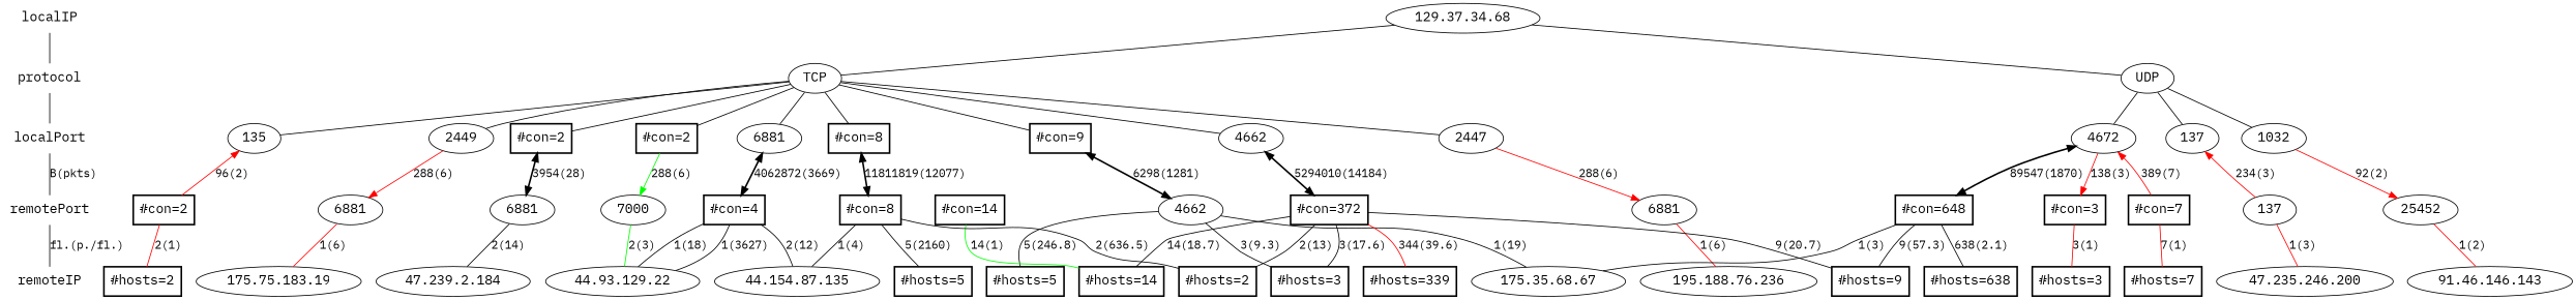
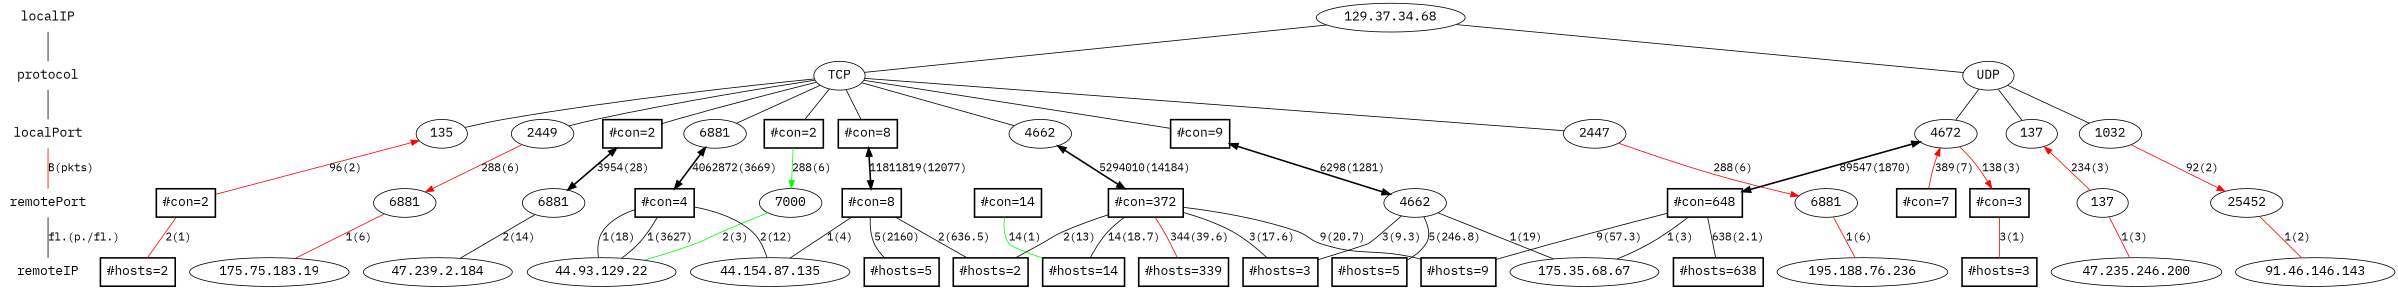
  graph {
    fontname="IBM Plex Mono"
    rankdir=TB
    node [fontname="IBM Plex Mono" fontsize=16 shape=ellipse]
    edge [fontname="IBM Plex Mono"]
    localIP [shape=plaintext]
    n2 [label="129.37.34.68"]
    protocol [shape=plaintext]
    n4 [label=TCP]
    n5 [label=UDP]
    localPort [shape=plaintext]
    n7 [label=2447]
    n8 [label=135]
    n9 [label=4672]
    n10 [label=137]
    n11 [label=6881]
    n12 [label=1032]
    n13 [label=2449]
    n14 [label=4662]
    n15 [label="#con=2" shape=box style=bold]
    n16 [label="#con=8" shape=box style=bold]
    n17 [label="#con=9" shape=box style=bold]
    n18 [label="#con=2" shape=box style=bold]
    remotePort [shape=plaintext]
    n20 [label=25452]
    n21 [label=6881]
    n22 [label=137]
    n23 [label=6881]
    n24 [label=6881]
    n25 [label=7000]
    n26 [label=4662]
    n27 [label="#con=7" shape=box style=bold]
    n28 [label="#con=372" shape=box style=bold]
    n29 [label="#con=2" shape=box style=bold]
    n30 [label="#con=3" shape=box style=bold]
    n31 [label="#con=648" shape=box style=bold]
    n32 [label="#con=14" shape=box style=bold]
    n33 [label="#con=4" shape=box style=bold]
    n34 [label="#con=8" shape=box style=bold]
    remoteIP [shape=plaintext]
    n36 [label="44.93.129.22"]
    n37 [label="91.46.146.143"]
    n38 [label="47.235.246.200"]
    n39 [label="175.75.183.19"]
    n40 [label="175.35.68.67"]
    n41 [label="195.188.76.236"]
    n42 [label="47.239.2.184"]
    n43 [label="44.154.87.135"]
    n44 [label="#hosts=3" shape=box style=bold]
    n45 [label="#hosts=5" shape=box style=bold]
    n46 [label="#hosts=9" shape=box style=bold]
    n47 [label="#hosts=2" shape=box style=bold]
    n48 [label="#hosts=14" shape=box style=bold]
    n49 [label="#hosts=5" shape=box style=bold]
    n50 [label="#hosts=3" shape=box style=bold]
    n51 [label="#hosts=339" shape=box style=bold]
-   n52 [label="#hosts=7" shape=box style=bold]
    n53 [label="#hosts=2" shape=box style=bold]
    n54 [label="#hosts=638" shape=box style=bold]
    subgraph sub_1 {
      rank=same
      localIP
      n2
    }
    subgraph sub_2 {
      rank=same
      protocol
      n4
      n5
    }
    subgraph sub_3 {
      rank=same
      localPort
      n7
      n8
      n9
      n10
      n11
      n12
      n13
      n14
      n15
      n16
      n17
      n18
    }
    subgraph sub_4 {
      rank=same
      remotePort
      n20
      n21
      n22
      n23
      n24
      n25
      n26
      n27
      n28
      n29
      n30
      n31
      n32
      n33
      n34
    }
    subgraph sub_5 {
      rank=same
      remoteIP
      n36
      n37
      n38
      n39
      n40
      n41
      n42
      n43
      n44
      n45
      n46
      n47
      n48
      n49
      n50
      n51
-     n52
      n53
      n54
    }
    localIP -- protocol
    n2 -- n4
    n2 -- n5
    protocol -- localPort
    n4 -- n7
    n4 -- n8
    n4 -- n11
    n4 -- n13
    n4 -- n14
    n4 -- n15
    n4 -- n16
    n4 -- n17
    n4 -- n18
    n5 -- n9
    n5 -- n10
    n5 -- n12
-   localPort -- remotePort [label="B(pkts)"]
+   localPort -- remotePort [label="B(pkts)" color=red]
    n7 -- n21 [color=red dir=forward label="288(6)"]
    n8 -- n29 [color=red dir=back label="96(2)"]
    n9 -- n27 [color=red dir=back label="389(7)"]
    n9 -- n30 [color=red dir=forward label="138(3)"]
    n9 -- n31 [dir=both label="89547(1870)" style=bold]
    n10 -- n22 [color=red dir=back label="234(3)"]
    n11 -- n33 [dir=both label="4062872(3669)" style=bold]
    n12 -- n20 [color=red dir=forward label="92(2)"]
    n13 -- n23 [color=red dir=forward label="288(6)"]
    n14 -- n28 [dir=both label="5294010(14184)" style=bold]
    n15 -- n24 [dir=both label="3954(28)" style=bold]
    n16 -- n34 [dir=both label="11811819(12077)" style=bold]
    n17 -- n26 [dir=both label="6298(1281)" style=bold]
    n18 -- n25 [color=green dir=forward label="288(6)"]
    remotePort -- remoteIP [label="fl.(p./fl.)"]
    n20 -- n37 [color=red label="1(2)"]
    n21 -- n41 [color=red label="1(6)"]
    n22 -- n38 [color=red label="1(3)"]
    n23 -- n39 [color=red label="1(6)"]
    n24 -- n42 [label="2(14)"]
    n25 -- n36 [color=green label="2(3)"]
    n26 -- n40 [label="1(19)"]
    n26 -- n44 [label="3(9.3)"]
    n26 -- n45 [label="5(246.8)"]
-   n27 -- n52 [color=red label="7(1)"]
    n28 -- n44 [label="3(17.6)"]
    n28 -- n46 [label="9(20.7)"]
    n28 -- n47 [label="2(13)"]
    n28 -- n48 [label="14(18.7)"]
    n28 -- n51 [color=red label="344(39.6)"]
    n29 -- n53 [color=red label="2(1)"]
    n30 -- n50 [color=red label="3(1)"]
    n31 -- n40 [label="1(3)"]
    n31 -- n46 [label="9(57.3)"]
    n31 -- n54 [label="638(2.1)"]
    n32 -- n48 [color=green label="14(1)"]
    n33 -- n36 [label="1(3627)"]
    n33 -- n36 [label="1(18)"]
    n33 -- n43 [label="2(12)"]
    n34 -- n43 [label="1(4)"]
    n34 -- n47 [label="2(636.5)"]
    n34 -- n49 [label="5(2160)"]
  }
